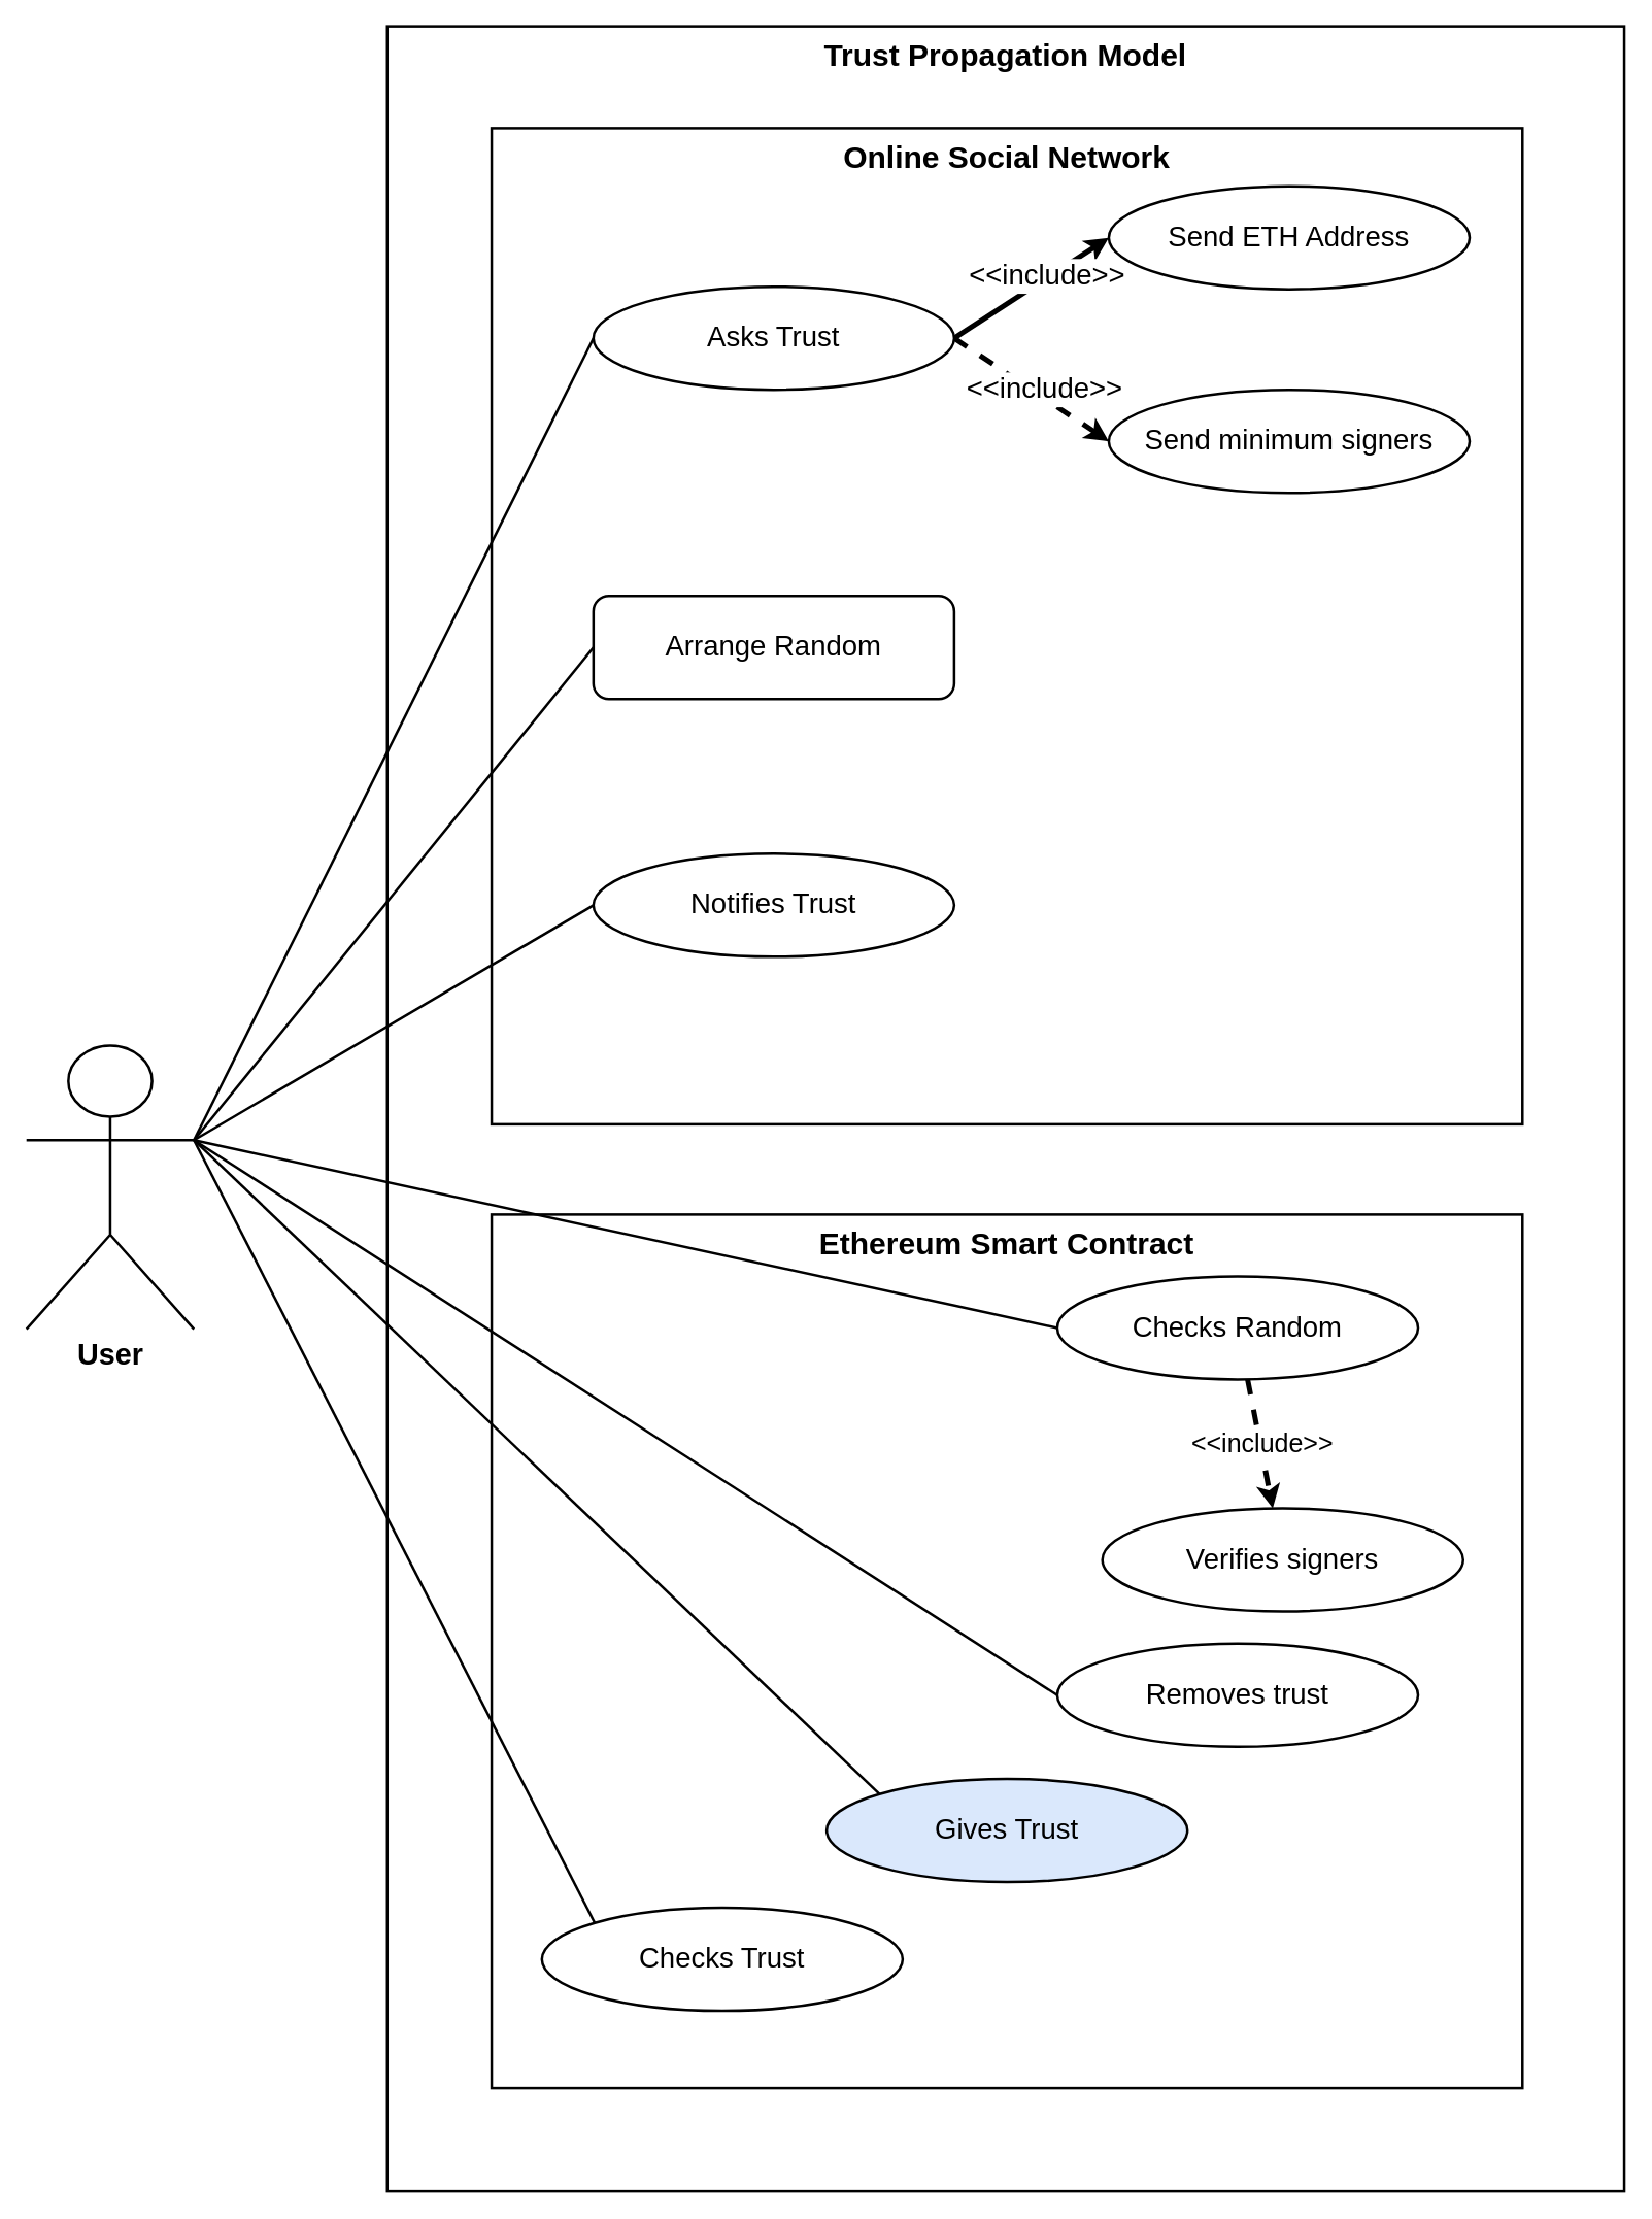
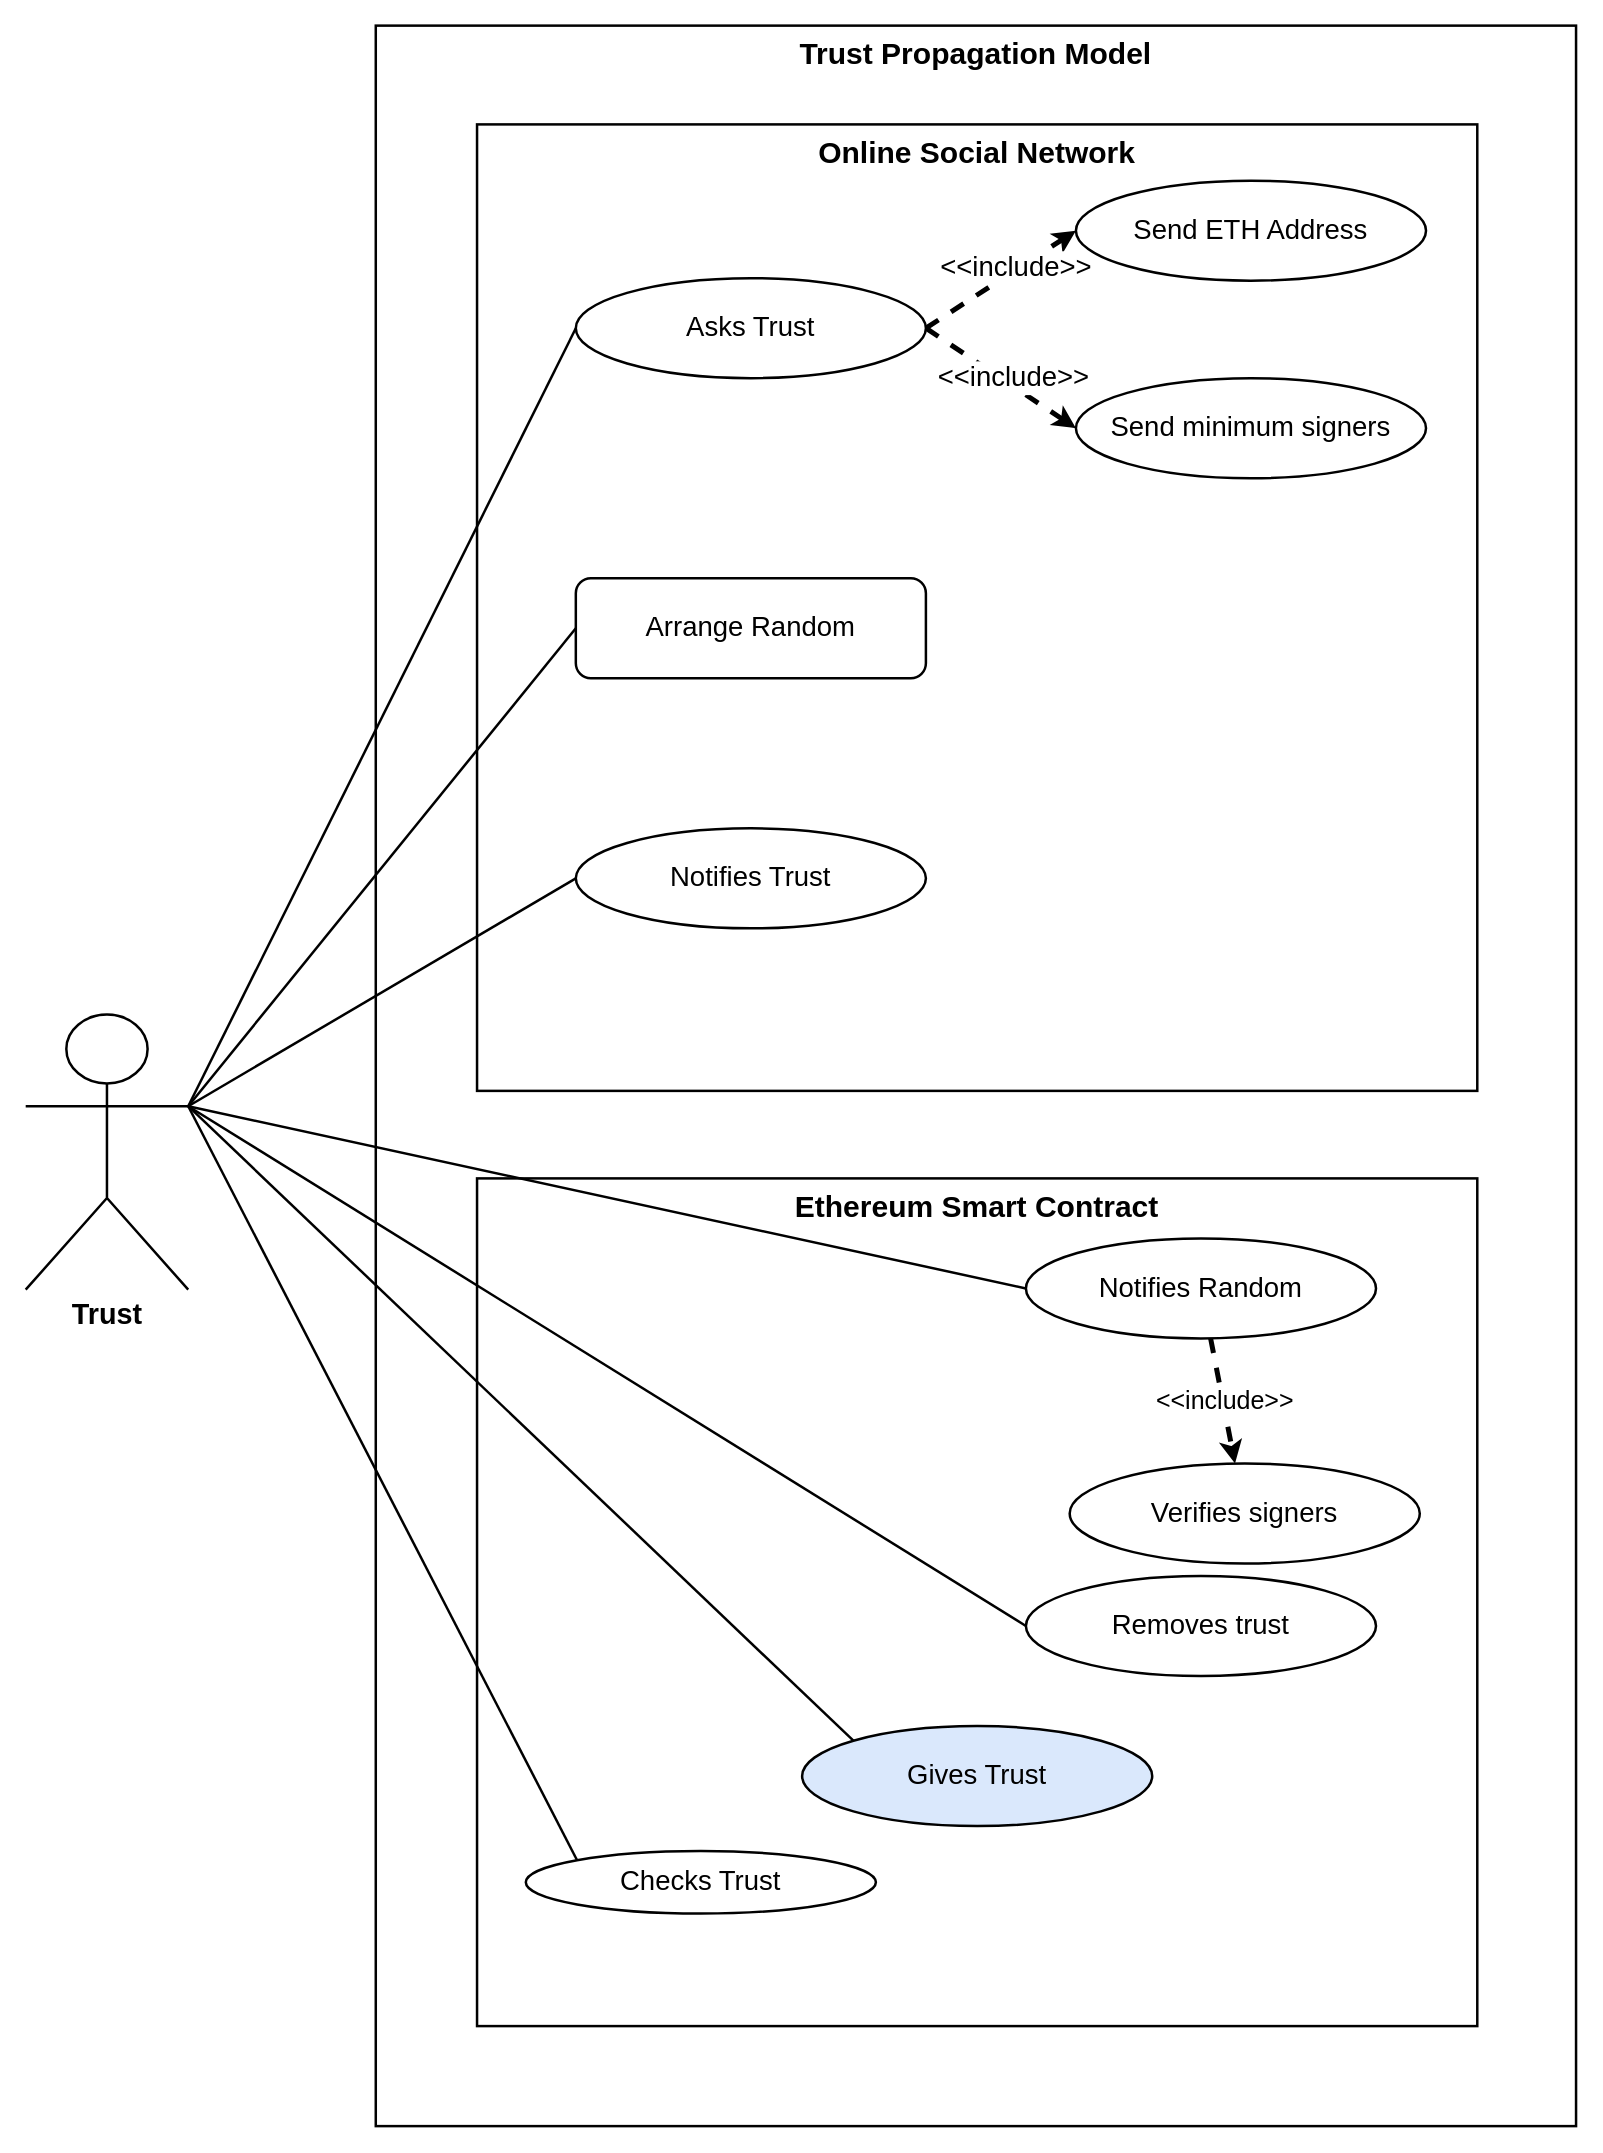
  <mxCell id="0" />
  <mxCell id="1" parent="0" />
  <mxCell id="2" value="&lt;h1 style=&quot;line-height: 0%;&quot;&gt;Online Social Network&lt;/h1&gt;" style="rounded=0;whiteSpace=wrap;html=1;fillColor=none;labelPosition=center;verticalLabelPosition=middle;align=center;verticalAlign=top;horizontal=1;labelBackgroundColor=none;strokeWidth=2;" parent="1" vertex="1"><mxGeometry x="381" y="99" width="800" height="773" as="geometry" /></mxCell>
  <mxCell id="3" value="&lt;h1 style=&quot;line-height: 0%;&quot;&gt;Trust Propagation Model&lt;/h1&gt;" style="rounded=0;whiteSpace=wrap;html=1;fillColor=none;labelPosition=center;verticalLabelPosition=middle;align=center;verticalAlign=top;horizontal=1;labelBackgroundColor=none;strokeWidth=2;" parent="1" vertex="1"><mxGeometry x="300" y="20" width="960" height="1680" as="geometry" /></mxCell>
  <mxCell id="4" value="&lt;h1 style=&quot;line-height: 0%;&quot;&gt;Ethereum Smart Contract&lt;/h1&gt;" style="rounded=0;whiteSpace=wrap;html=1;fillColor=none;labelPosition=center;verticalLabelPosition=middle;align=center;verticalAlign=top;horizontal=1;labelBackgroundColor=none;strokeWidth=2;" parent="1" vertex="1"><mxGeometry x="381" y="942" width="800" height="678" as="geometry" /></mxCell>
  <mxCell id="5" style="rounded=0;orthogonalLoop=1;jettySize=auto;html=1;exitX=1;exitY=0.333;exitDx=0;exitDy=0;exitPerimeter=0;entryX=0;entryY=0.5;entryDx=0;entryDy=0;strokeWidth=2;endArrow=none;endFill=0;" parent="1" source="12" target="17" edge="1"><mxGeometry relative="1" as="geometry" /></mxCell>
  <mxCell id="6" style="rounded=0;orthogonalLoop=1;jettySize=auto;html=1;exitX=1;exitY=0.333;exitDx=0;exitDy=0;exitPerimeter=0;strokeWidth=2;endArrow=none;endFill=0;entryX=0;entryY=0.5;entryDx=0;entryDy=0;" parent="1" source="12" target="20" edge="1"><mxGeometry relative="1" as="geometry" /></mxCell>
  <mxCell id="7" style="rounded=0;orthogonalLoop=1;jettySize=auto;html=1;exitX=1;exitY=0.333;exitDx=0;exitDy=0;exitPerimeter=0;entryX=0;entryY=0.5;entryDx=0;entryDy=0;endArrow=none;endFill=0;strokeWidth=2;" parent="1" source="12" target="21" edge="1"><mxGeometry relative="1" as="geometry" /></mxCell>
  <mxCell id="8" style="rounded=0;orthogonalLoop=1;jettySize=auto;html=1;exitX=1;exitY=0.333;exitDx=0;exitDy=0;exitPerimeter=0;entryX=0;entryY=0.5;entryDx=0;entryDy=0;strokeWidth=2;endArrow=none;endFill=0;" parent="1" source="12" target="25" edge="1"><mxGeometry relative="1" as="geometry" /></mxCell>
  <mxCell id="9" style="rounded=0;orthogonalLoop=1;jettySize=auto;html=1;exitX=1;exitY=0.333;exitDx=0;exitDy=0;exitPerimeter=0;entryX=0;entryY=0.5;entryDx=0;entryDy=0;strokeWidth=2;endArrow=none;endFill=0;" parent="1" source="12" target="27" edge="1"><mxGeometry relative="1" as="geometry" /></mxCell>
  <mxCell id="10" style="rounded=0;orthogonalLoop=1;jettySize=auto;html=1;exitX=1;exitY=0.333;exitDx=0;exitDy=0;exitPerimeter=0;entryX=0;entryY=0;entryDx=0;entryDy=0;strokeWidth=2;endArrow=none;endFill=0;" parent="1" source="12" target="28" edge="1"><mxGeometry relative="1" as="geometry" /></mxCell>
  <mxCell id="11" style="rounded=0;orthogonalLoop=1;jettySize=auto;html=1;exitX=1;exitY=0.333;exitDx=0;exitDy=0;exitPerimeter=0;entryX=0;entryY=0;entryDx=0;entryDy=0;strokeWidth=2;endArrow=none;endFill=0;" parent="1" source="12" target="26" edge="1"><mxGeometry relative="1" as="geometry" /></mxCell>
- <mxCell id="12" value="User" style="shape=umlActor;verticalLabelPosition=bottom;verticalAlign=top;html=1;align=center;strokeWidth=2;fontSize=23;fontStyle=1" parent="1" vertex="1"><mxGeometry x="20" y="811" width="130" height="220" as="geometry" /></mxCell>
+ <mxCell id="12" value="Trust" style="shape=umlActor;verticalLabelPosition=bottom;verticalAlign=top;html=1;align=center;strokeWidth=2;fontSize=23;fontStyle=1" parent="1" vertex="1"><mxGeometry x="20" y="811" width="130" height="220" as="geometry" /></mxCell>
  <mxCell id="13" style="rounded=0;orthogonalLoop=1;jettySize=auto;html=1;exitX=1;exitY=0.5;exitDx=0;exitDy=0;entryX=0;entryY=0.5;entryDx=0;entryDy=0;dashed=1;strokeWidth=4;" parent="1" source="17" target="19" edge="1"><mxGeometry relative="1" as="geometry" /></mxCell>
  <mxCell id="14" value="&amp;lt;&amp;lt;include&amp;gt;&amp;gt;" style="edgeLabel;html=1;align=center;verticalAlign=middle;resizable=0;points=[];fontSize=22;" parent="13" vertex="1" connectable="0"><mxGeometry x="-0.092" y="-4" relative="1" as="geometry"><mxPoint x="18" as="offset" /></mxGeometry></mxCell>
- <mxCell id="15" style="rounded=0;orthogonalLoop=1;jettySize=auto;html=1;exitX=1;exitY=0.5;exitDx=0;exitDy=0;entryX=0;entryY=0.5;entryDx=0;entryDy=0;dashed=0;strokeWidth=4;" parent="1" source="17" target="18" edge="1"><mxGeometry relative="1" as="geometry" /></mxCell>
+ <mxCell id="15" style="rounded=0;orthogonalLoop=1;jettySize=auto;html=1;exitX=1;exitY=0.5;exitDx=0;exitDy=0;entryX=0;entryY=0.5;entryDx=0;entryDy=0;dashed=1;strokeWidth=4;" parent="1" source="17" target="18" edge="1"><mxGeometry relative="1" as="geometry" /></mxCell>
  <mxCell id="16" value="&amp;lt;&amp;lt;include&amp;gt;&amp;gt;" style="edgeLabel;html=1;align=center;verticalAlign=middle;resizable=0;points=[];fontSize=22;" parent="15" vertex="1" connectable="0"><mxGeometry x="0.199" y="2" relative="1" as="geometry"><mxPoint as="offset" /></mxGeometry></mxCell>
  <mxCell id="17" value="&lt;font style=&quot;font-size: 22px;&quot;&gt;Asks Trust&lt;/font&gt;" style="ellipse;whiteSpace=wrap;html=1;strokeWidth=2;" parent="1" vertex="1"><mxGeometry x="460" y="222" width="280" height="80" as="geometry" /></mxCell>
  <mxCell id="18" value="&lt;font style=&quot;font-size: 22px;&quot;&gt;Send ETH Address&lt;/font&gt;" style="ellipse;whiteSpace=wrap;html=1;strokeWidth=2;" parent="1" vertex="1"><mxGeometry x="860" y="144" width="280" height="80" as="geometry" /></mxCell>
  <mxCell id="19" value="&lt;font style=&quot;font-size: 22px;&quot;&gt;Send minimum signers&lt;/font&gt;" style="ellipse;whiteSpace=wrap;html=1;strokeWidth=2;" parent="1" vertex="1"><mxGeometry x="860" y="302" width="280" height="80" as="geometry" /></mxCell>
  <mxCell id="20" value="&lt;font style=&quot;font-size: 22px;&quot;&gt;Arrange Random&lt;/font&gt;" style="whiteSpace=wrap;html=1;strokeWidth=2;rounded=1;" parent="1" vertex="1"><mxGeometry x="460" y="462" width="280" height="80" as="geometry" /></mxCell>
  <mxCell id="21" value="&lt;font style=&quot;font-size: 22px;&quot;&gt;Notifies Trust&lt;/font&gt;" style="ellipse;whiteSpace=wrap;html=1;strokeWidth=2;" parent="1" vertex="1"><mxGeometry x="460" y="662" width="280" height="80" as="geometry" /></mxCell>
  <mxCell id="22" value="&lt;font style=&quot;font-size: 22px;&quot;&gt;Verifies signers&lt;/font&gt;" style="ellipse;whiteSpace=wrap;html=1;strokeWidth=2;" parent="1" vertex="1"><mxGeometry x="855" y="1170" width="280" height="80" as="geometry" /></mxCell>
  <mxCell id="23" value="" style="rounded=0;orthogonalLoop=1;jettySize=auto;html=1;endArrow=classic;endFill=1;strokeWidth=4;dashed=1;" edge="1" parent="1" source="25" target="22"><mxGeometry relative="1" as="geometry" /></mxCell>
  <mxCell id="24" value="&lt;font style=&quot;font-size: 20px;&quot;&gt;&amp;lt;&amp;lt;include&amp;gt;&amp;gt;&lt;/font&gt;" style="edgeLabel;html=1;align=center;verticalAlign=middle;resizable=0;points=[];" vertex="1" connectable="0" parent="23"><mxGeometry x="-0.023" y="1" relative="1" as="geometry"><mxPoint as="offset" /></mxGeometry></mxCell>
- <mxCell id="25" value="&lt;span style=&quot;font-size: 22px;&quot;&gt;Checks Random&lt;/span&gt;" style="ellipse;whiteSpace=wrap;html=1;strokeWidth=2;" parent="1" vertex="1"><mxGeometry x="820" y="990" width="280" height="80" as="geometry" /></mxCell>
- <mxCell id="26" value="&lt;font style=&quot;font-size: 22px;&quot;&gt;Checks Trust&lt;/font&gt;" style="ellipse;whiteSpace=wrap;html=1;strokeWidth=2;" parent="1" vertex="1"><mxGeometry x="420" y="1480" width="280" height="80" as="geometry" /></mxCell>
- <mxCell id="27" value="&lt;font style=&quot;font-size: 22px;&quot;&gt;Removes trust&lt;/font&gt;" style="ellipse;whiteSpace=wrap;html=1;strokeWidth=2;" parent="1" vertex="1"><mxGeometry x="820" y="1275" width="280" height="80" as="geometry" /></mxCell>
+ <mxCell id="25" value="&lt;span style=&quot;font-size: 22px;&quot;&gt;Notifies Random&lt;/span&gt;" style="ellipse;whiteSpace=wrap;html=1;strokeWidth=2;" parent="1" vertex="1"><mxGeometry x="820" y="990" width="280" height="80" as="geometry" /></mxCell>
+ <mxCell id="26" value="&lt;font style=&quot;font-size: 22px;&quot;&gt;Checks Trust&lt;/font&gt;" style="ellipse;whiteSpace=wrap;html=1;strokeWidth=2;" parent="1" vertex="1"><mxGeometry x="420" y="1480" width="280" height="50" as="geometry" /></mxCell>
+ <mxCell id="27" value="&lt;font style=&quot;font-size: 22px;&quot;&gt;Removes trust&lt;/font&gt;" style="ellipse;whiteSpace=wrap;html=1;strokeWidth=2;" parent="1" vertex="1"><mxGeometry x="820" y="1260" width="280" height="80" as="geometry" /></mxCell>
  <mxCell id="28" value="&lt;span style=&quot;font-size: 22px;&quot;&gt;Gives Trust&lt;/span&gt;" style="ellipse;whiteSpace=wrap;html=1;strokeWidth=2;fillColor=#dae8fc;" parent="1" vertex="1"><mxGeometry x="641" y="1380" width="280" height="80" as="geometry" /></mxCell>
